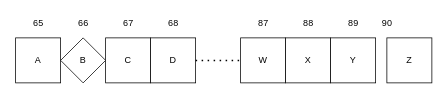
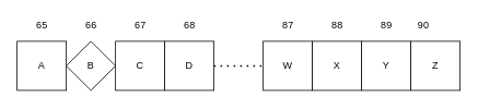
  <mxCell id="0" />
  <mxCell id="1" parent="0" />
  <mxCell id="2" value="A" style="whiteSpace=wrap;html=1;aspect=fixed;" vertex="1" parent="1"><mxGeometry x="20" y="50" width="60" height="60" as="geometry" /></mxCell>
  <mxCell id="3" value="B" style="rhombus;whiteSpace=wrap;html=1;aspect=fixed;" vertex="1" parent="1"><mxGeometry x="80" y="50" width="60" height="60" as="geometry" /></mxCell>
  <mxCell id="4" value="C" style="whiteSpace=wrap;html=1;aspect=fixed;" vertex="1" parent="1"><mxGeometry x="140" y="50" width="60" height="60" as="geometry" /></mxCell>
  <mxCell id="5" value="D" style="whiteSpace=wrap;html=1;aspect=fixed;" vertex="1" parent="1"><mxGeometry x="200" y="50" width="60" height="60" as="geometry" /></mxCell>
  <mxCell id="6" value="" style="endArrow=none;dashed=1;html=1;dashPattern=1 3;strokeWidth=2;" edge="1" parent="1"><mxGeometry width="50" height="50" relative="1" as="geometry"><mxPoint x="260" y="80" as="sourcePoint" /><mxPoint x="320" y="80" as="targetPoint" /><Array as="points" /></mxGeometry></mxCell>
  <mxCell id="7" value="W" style="whiteSpace=wrap;html=1;aspect=fixed;" vertex="1" parent="1"><mxGeometry x="320" y="50" width="60" height="60" as="geometry" /></mxCell>
  <mxCell id="8" value="X" style="whiteSpace=wrap;html=1;aspect=fixed;" vertex="1" parent="1"><mxGeometry x="380" y="50" width="60" height="60" as="geometry" /></mxCell>
  <mxCell id="9" value="Y" style="whiteSpace=wrap;html=1;aspect=fixed;" vertex="1" parent="1"><mxGeometry x="440" y="50" width="60" height="60" as="geometry" /></mxCell>
- <mxCell id="10" value="Z" style="whiteSpace=wrap;html=1;aspect=fixed;" vertex="1" parent="1"><mxGeometry x="515" y="50" width="60" height="60" as="geometry" /></mxCell>
+ <mxCell id="10" value="Z" style="whiteSpace=wrap;html=1;aspect=fixed;" vertex="1" parent="1"><mxGeometry x="500" y="50" width="60" height="60" as="geometry" /></mxCell>
  <mxCell id="11" value="65" style="text;html=1;align=center;verticalAlign=middle;resizable=0;points=[];autosize=1;" vertex="1" parent="1"><mxGeometry x="35" y="20" width="30" height="20" as="geometry" /></mxCell>
  <mxCell id="12" value="66" style="text;html=1;align=center;verticalAlign=middle;resizable=0;points=[];autosize=1;" vertex="1" parent="1"><mxGeometry x="95" y="20" width="30" height="20" as="geometry" /></mxCell>
  <mxCell id="13" value="67" style="text;html=1;align=center;verticalAlign=middle;resizable=0;points=[];autosize=1;" vertex="1" parent="1"><mxGeometry x="155" y="20" width="30" height="20" as="geometry" /></mxCell>
  <mxCell id="14" value="68" style="text;html=1;align=center;verticalAlign=middle;resizable=0;points=[];autosize=1;" vertex="1" parent="1"><mxGeometry x="215" y="20" width="30" height="20" as="geometry" /></mxCell>
  <mxCell id="15" value="90" style="text;html=1;align=center;verticalAlign=middle;resizable=0;points=[];autosize=1;" vertex="1" parent="1"><mxGeometry x="500" y="20" width="30" height="20" as="geometry" /></mxCell>
  <mxCell id="16" value="89" style="text;html=1;align=center;verticalAlign=middle;resizable=0;points=[];autosize=1;" vertex="1" parent="1"><mxGeometry x="455" y="20" width="30" height="20" as="geometry" /></mxCell>
  <mxCell id="17" value="88" style="text;html=1;align=center;verticalAlign=middle;resizable=0;points=[];autosize=1;" vertex="1" parent="1"><mxGeometry x="395" y="20" width="30" height="20" as="geometry" /></mxCell>
  <mxCell id="18" value="87" style="text;html=1;align=center;verticalAlign=middle;resizable=0;points=[];autosize=1;" vertex="1" parent="1"><mxGeometry x="335" y="20" width="30" height="20" as="geometry" /></mxCell>
